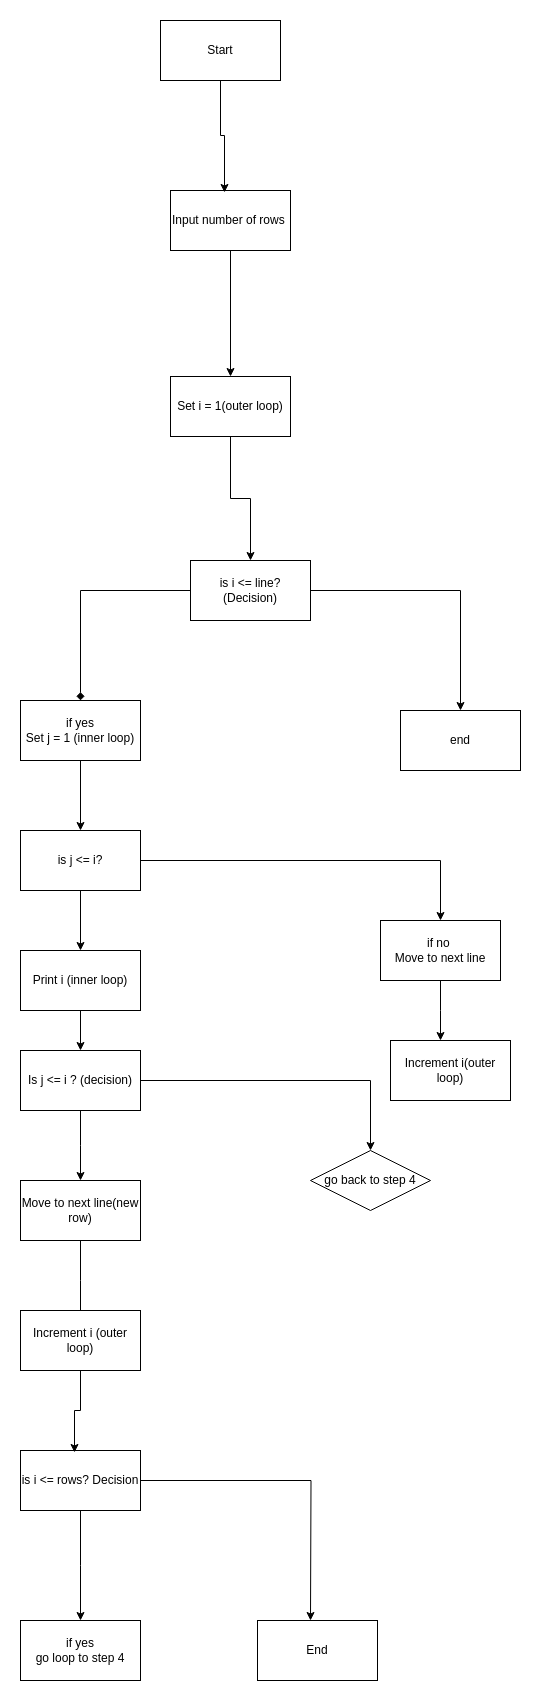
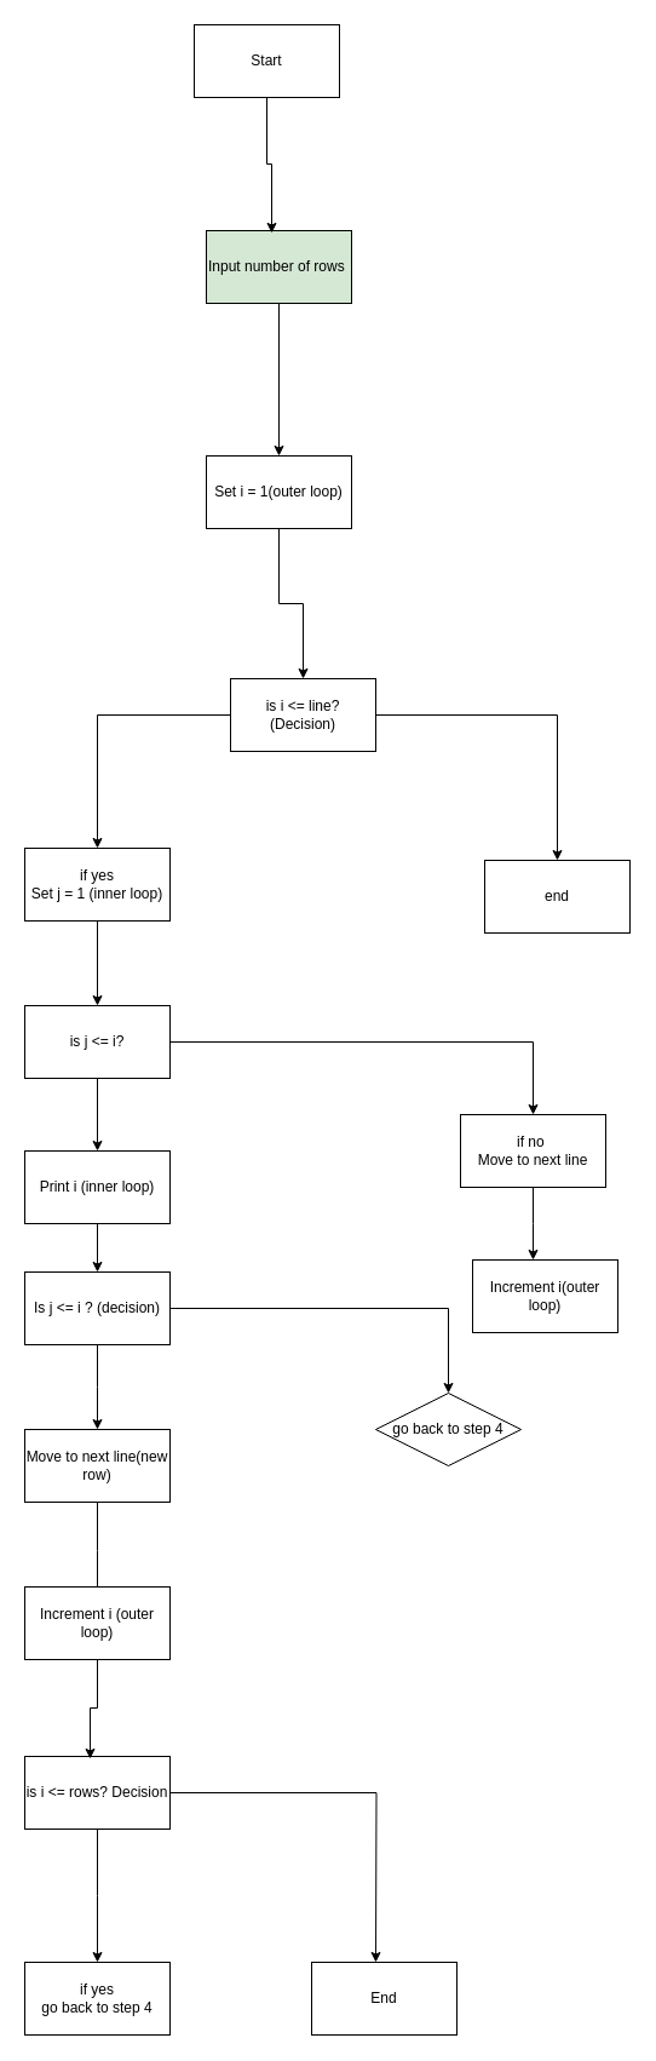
  <mxCell id="0" />
  <mxCell id="1" parent="0" />
  <mxCell id="2" value="Start" style="rounded=0;whiteSpace=wrap;html=1;" vertex="1" parent="1"><mxGeometry x="160" y="20" width="120" height="60" as="geometry" /></mxCell>
  <mxCell id="3" style="edgeStyle=orthogonalEdgeStyle;rounded=0;orthogonalLoop=1;jettySize=auto;html=1;" edge="1" parent="1" source="4" target="6"><mxGeometry relative="1" as="geometry" /></mxCell>
- <mxCell id="4" value="Input number of rows&amp;nbsp;" style="rounded=0;whiteSpace=wrap;html=1;" vertex="1" parent="1"><mxGeometry x="170" y="190" width="120" height="60" as="geometry" /></mxCell>
+ <mxCell id="4" value="Input number of rows&amp;nbsp;" style="rounded=0;whiteSpace=wrap;html=1;fillColor=#d5e8d4;" vertex="1" parent="1"><mxGeometry x="170" y="190" width="120" height="60" as="geometry" /></mxCell>
  <mxCell id="5" style="edgeStyle=orthogonalEdgeStyle;rounded=0;orthogonalLoop=1;jettySize=auto;html=1;entryX=0.5;entryY=0;entryDx=0;entryDy=0;" edge="1" parent="1" source="6" target="9"><mxGeometry relative="1" as="geometry" /></mxCell>
  <mxCell id="6" value="Set i = 1(outer loop)" style="rounded=0;whiteSpace=wrap;html=1;" vertex="1" parent="1"><mxGeometry x="170" y="376" width="120" height="60" as="geometry" /></mxCell>
- <mxCell id="7" style="edgeStyle=orthogonalEdgeStyle;rounded=0;orthogonalLoop=1;jettySize=auto;html=1;entryX=0.5;entryY=0;entryDx=0;entryDy=0;endArrow=diamond;" edge="1" parent="1" source="9" target="11"><mxGeometry relative="1" as="geometry" /></mxCell>
+ <mxCell id="7" style="edgeStyle=orthogonalEdgeStyle;rounded=0;orthogonalLoop=1;jettySize=auto;html=1;entryX=0.5;entryY=0;entryDx=0;entryDy=0;" edge="1" parent="1" source="9" target="11"><mxGeometry relative="1" as="geometry" /></mxCell>
  <mxCell id="8" style="edgeStyle=orthogonalEdgeStyle;rounded=0;orthogonalLoop=1;jettySize=auto;html=1;entryX=0.5;entryY=0;entryDx=0;entryDy=0;" edge="1" parent="1" source="9" target="12"><mxGeometry relative="1" as="geometry" /></mxCell>
  <mxCell id="9" value="is i &amp;lt;= line? (Decision)" style="rounded=0;whiteSpace=wrap;html=1;" vertex="1" parent="1"><mxGeometry x="190" y="560" width="120" height="60" as="geometry" /></mxCell>
  <mxCell id="10" style="edgeStyle=orthogonalEdgeStyle;rounded=0;orthogonalLoop=1;jettySize=auto;html=1;entryX=0.5;entryY=0;entryDx=0;entryDy=0;" edge="1" parent="1" source="11" target="15"><mxGeometry relative="1" as="geometry" /></mxCell>
  <mxCell id="11" value="if yes&lt;div&gt;Set j = 1 (inner loop)&lt;/div&gt;" style="rounded=0;whiteSpace=wrap;html=1;" vertex="1" parent="1"><mxGeometry x="20" y="700" width="120" height="60" as="geometry" /></mxCell>
  <mxCell id="12" value="end" style="rounded=0;whiteSpace=wrap;html=1;" vertex="1" parent="1"><mxGeometry x="400" y="710" width="120" height="60" as="geometry" /></mxCell>
  <mxCell id="13" style="edgeStyle=orthogonalEdgeStyle;rounded=0;orthogonalLoop=1;jettySize=auto;html=1;entryX=0.5;entryY=0;entryDx=0;entryDy=0;" edge="1" parent="1" source="15" target="19"><mxGeometry relative="1" as="geometry" /></mxCell>
  <mxCell id="14" style="edgeStyle=orthogonalEdgeStyle;rounded=0;orthogonalLoop=1;jettySize=auto;html=1;entryX=0.5;entryY=0;entryDx=0;entryDy=0;" edge="1" parent="1" source="15" target="17"><mxGeometry relative="1" as="geometry" /></mxCell>
  <mxCell id="15" value="is j &amp;lt;= i?" style="rounded=0;whiteSpace=wrap;html=1;" vertex="1" parent="1"><mxGeometry x="20" y="830" width="120" height="60" as="geometry" /></mxCell>
  <mxCell id="16" style="edgeStyle=orthogonalEdgeStyle;rounded=0;orthogonalLoop=1;jettySize=auto;html=1;" edge="1" parent="1" source="17"><mxGeometry relative="1" as="geometry"><mxPoint x="440" y="1040" as="targetPoint" /></mxGeometry></mxCell>
  <mxCell id="17" value="if no&amp;nbsp;&lt;div&gt;Move to next line&lt;/div&gt;" style="rounded=0;whiteSpace=wrap;html=1;" vertex="1" parent="1"><mxGeometry x="380" y="920" width="120" height="60" as="geometry" /></mxCell>
  <mxCell id="18" style="edgeStyle=orthogonalEdgeStyle;rounded=0;orthogonalLoop=1;jettySize=auto;html=1;" edge="1" parent="1" source="19" target="22"><mxGeometry relative="1" as="geometry" /></mxCell>
  <mxCell id="19" value="Print i (inner loop)" style="rounded=0;whiteSpace=wrap;html=1;" vertex="1" parent="1"><mxGeometry x="20" y="950" width="120" height="60" as="geometry" /></mxCell>
  <mxCell id="20" style="edgeStyle=orthogonalEdgeStyle;rounded=0;orthogonalLoop=1;jettySize=auto;html=1;" edge="1" parent="1" source="22"><mxGeometry relative="1" as="geometry"><mxPoint x="80" y="1180" as="targetPoint" /></mxGeometry></mxCell>
  <mxCell id="21" style="edgeStyle=orthogonalEdgeStyle;rounded=0;orthogonalLoop=1;jettySize=auto;html=1;" edge="1" parent="1" source="22" target="32"><mxGeometry relative="1" as="geometry" /></mxCell>
  <mxCell id="22" value="Is j &amp;lt;= i ? (decision)" style="rounded=0;whiteSpace=wrap;html=1;" vertex="1" parent="1"><mxGeometry x="20" y="1050" width="120" height="60" as="geometry" /></mxCell>
  <mxCell id="23" style="edgeStyle=orthogonalEdgeStyle;rounded=0;orthogonalLoop=1;jettySize=auto;html=1;" edge="1" parent="1" source="24"><mxGeometry relative="1" as="geometry"><mxPoint x="80" y="1320" as="targetPoint" /></mxGeometry></mxCell>
  <mxCell id="24" value="Move to next line(new row)" style="rounded=0;whiteSpace=wrap;html=1;" vertex="1" parent="1"><mxGeometry x="20" y="1180" width="120" height="60" as="geometry" /></mxCell>
  <mxCell id="25" value="Increment i (outer loop)" style="rounded=0;whiteSpace=wrap;html=1;" vertex="1" parent="1"><mxGeometry x="20" y="1310" width="120" height="60" as="geometry" /></mxCell>
  <mxCell id="26" style="edgeStyle=orthogonalEdgeStyle;rounded=0;orthogonalLoop=1;jettySize=auto;html=1;" edge="1" parent="1" source="28"><mxGeometry relative="1" as="geometry"><mxPoint x="80" y="1620" as="targetPoint" /></mxGeometry></mxCell>
  <mxCell id="27" style="edgeStyle=orthogonalEdgeStyle;rounded=0;orthogonalLoop=1;jettySize=auto;html=1;" edge="1" parent="1" source="28"><mxGeometry relative="1" as="geometry"><mxPoint x="310" y="1620" as="targetPoint" /></mxGeometry></mxCell>
  <mxCell id="28" value="is i &amp;lt;= rows? Decision" style="rounded=0;whiteSpace=wrap;html=1;" vertex="1" parent="1"><mxGeometry x="20" y="1450" width="120" height="60" as="geometry" /></mxCell>
  <mxCell id="29" style="edgeStyle=orthogonalEdgeStyle;rounded=0;orthogonalLoop=1;jettySize=auto;html=1;entryX=0.45;entryY=0.033;entryDx=0;entryDy=0;entryPerimeter=0;" edge="1" parent="1" source="25" target="28"><mxGeometry relative="1" as="geometry" /></mxCell>
- <mxCell id="30" value="if yes&lt;div&gt;go loop to step 4&lt;/div&gt;" style="rounded=0;whiteSpace=wrap;html=1;" vertex="1" parent="1"><mxGeometry x="20" y="1620" width="120" height="60" as="geometry" /></mxCell>
+ <mxCell id="30" value="if yes&lt;div&gt;go back to step 4&lt;/div&gt;" style="rounded=0;whiteSpace=wrap;html=1;" vertex="1" parent="1"><mxGeometry x="20" y="1620" width="120" height="60" as="geometry" /></mxCell>
  <mxCell id="31" value="End" style="rounded=0;whiteSpace=wrap;html=1;" vertex="1" parent="1"><mxGeometry x="257" y="1620" width="120" height="60" as="geometry" /></mxCell>
  <mxCell id="32" value="go back to step 4" style="rhombus;whiteSpace=wrap;html=1;" vertex="1" parent="1"><mxGeometry x="310" y="1150" width="120" height="60" as="geometry" /></mxCell>
  <mxCell id="33" value="Increment i(outer loop)" style="rounded=0;whiteSpace=wrap;html=1;" vertex="1" parent="1"><mxGeometry x="390" y="1040" width="120" height="60" as="geometry" /></mxCell>
  <mxCell id="34" style="edgeStyle=orthogonalEdgeStyle;rounded=0;orthogonalLoop=1;jettySize=auto;html=1;entryX=0.45;entryY=0.033;entryDx=0;entryDy=0;entryPerimeter=0;" edge="1" parent="1" source="2" target="4"><mxGeometry relative="1" as="geometry" /></mxCell>
